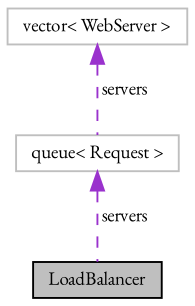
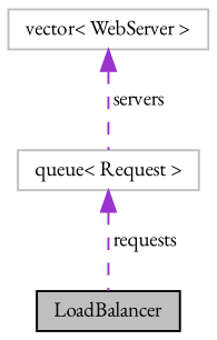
  digraph {
    fontname="EB Garamond"
    node [color=grey75 fillcolor=white fontname="EB Garamond" fontsize=10 shape=record style=filled]
    edge [color=darkorchid3 dir=back fontname="EB Garamond" fontsize=10 labelfontname=Helvetica labelfontsize=10 style=dashed]
    n1 [color=black fillcolor=grey75 fontcolor=black height=0.2 label=LoadBalancer width=0.4]
    n2 [height=0.2 label="vector\< WebServer \>" width=0.4]
    n3 [height=0.2 label="queue\< Request \>" width=0.4]
    n2 -> n3 [label=" servers"]
-   n3 -> n1 [label=" servers"]
+   n3 -> n1 [label=" requests"]
  }
